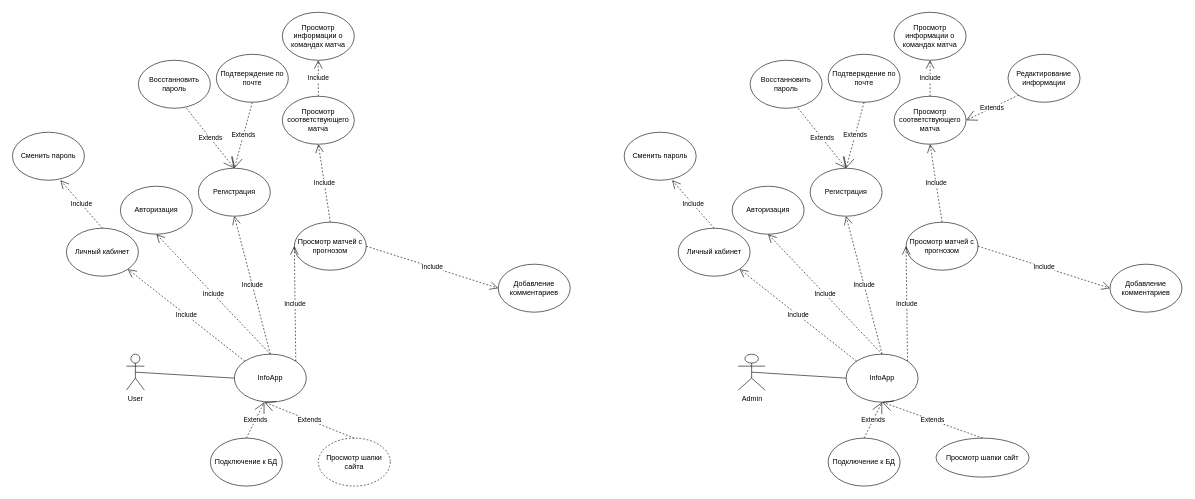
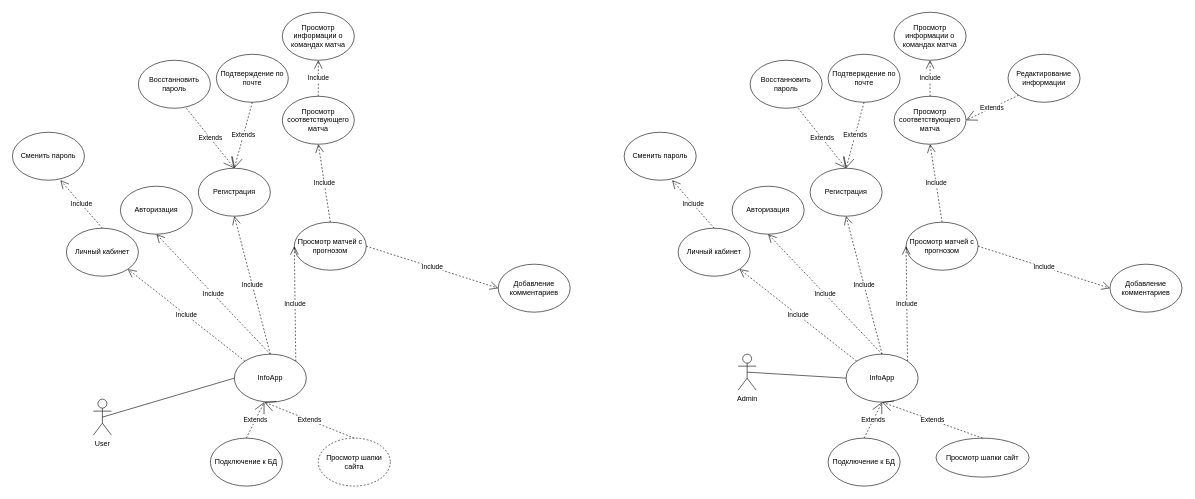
  <mxCell id="0" />
  <mxCell id="1" parent="0" />
- <mxCell id="2" value="User&lt;br&gt;" style="shape=umlActor;verticalLabelPosition=bottom;verticalAlign=top;html=1;outlineConnect=0;" vertex="1" parent="1"><mxGeometry x="210" y="590" width="30" height="60" as="geometry" /></mxCell>
+ <mxCell id="2" value="User&lt;br&gt;" style="shape=umlActor;verticalLabelPosition=bottom;verticalAlign=top;html=1;outlineConnect=0;" vertex="1" parent="1"><mxGeometry x="155" y="665" width="30" height="60" as="geometry" /></mxCell>
  <mxCell id="3" value="InfoApp" style="ellipse;whiteSpace=wrap;html=1;" vertex="1" parent="1"><mxGeometry x="390" y="590" width="120" height="80" as="geometry" /></mxCell>
  <mxCell id="4" value="" style="endArrow=none;html=1;entryX=0;entryY=0.5;entryDx=0;entryDy=0;exitX=0.5;exitY=0.5;exitDx=0;exitDy=0;exitPerimeter=0;" edge="1" parent="1" source="2" target="3"><mxGeometry width="50" height="50" relative="1" as="geometry"><mxPoint x="290" y="680" as="sourcePoint" /><mxPoint x="340" y="630" as="targetPoint" /></mxGeometry></mxCell>
  <mxCell id="5" value="Include" style="endArrow=open;endSize=12;dashed=1;html=1;exitX=0.5;exitY=0;exitDx=0;exitDy=0;entryX=0.5;entryY=1;entryDx=0;entryDy=0;" edge="1" parent="1" source="3" target="6"><mxGeometry width="160" relative="1" as="geometry"><mxPoint x="440" y="540" as="sourcePoint" /><mxPoint x="350" y="500" as="targetPoint" /></mxGeometry></mxCell>
  <mxCell id="6" value="Авторизация&lt;br&gt;" style="ellipse;whiteSpace=wrap;html=1;" vertex="1" parent="1"><mxGeometry x="200" y="310" width="120" height="80" as="geometry" /></mxCell>
  <mxCell id="7" value="Регистрация" style="ellipse;whiteSpace=wrap;html=1;" vertex="1" parent="1"><mxGeometry x="330" y="280" width="120" height="80" as="geometry" /></mxCell>
  <mxCell id="8" value="Include" style="endArrow=open;endSize=12;dashed=1;html=1;exitX=0.5;exitY=0;exitDx=0;exitDy=0;entryX=0.5;entryY=1;entryDx=0;entryDy=0;" edge="1" parent="1" source="3" target="7"><mxGeometry width="160" relative="1" as="geometry"><mxPoint x="510" y="570" as="sourcePoint" /><mxPoint x="670" y="570" as="targetPoint" /></mxGeometry></mxCell>
  <mxCell id="9" value="Просмотр соответствующего матча" style="ellipse;whiteSpace=wrap;html=1;" vertex="1" parent="1"><mxGeometry x="470" y="160" width="120" height="80" as="geometry" /></mxCell>
  <mxCell id="10" value="Подтверждение по почте" style="ellipse;whiteSpace=wrap;html=1;" vertex="1" parent="1"><mxGeometry x="360" y="90" width="120" height="80" as="geometry" /></mxCell>
  <mxCell id="11" value="Extends" style="endArrow=open;endSize=16;endFill=0;html=1;entryX=0.5;entryY=0;entryDx=0;entryDy=0;exitX=0.5;exitY=1;exitDx=0;exitDy=0;dashed=1;" edge="1" parent="1" source="10" target="7"><mxGeometry width="160" relative="1" as="geometry"><mxPoint x="252" y="198" as="sourcePoint" /><mxPoint x="690" y="280" as="targetPoint" /></mxGeometry></mxCell>
  <mxCell id="12" value="Просмотр матчей с прогнозом" style="ellipse;whiteSpace=wrap;html=1;" vertex="1" parent="1"><mxGeometry x="490" y="370" width="120" height="80" as="geometry" /></mxCell>
  <mxCell id="13" value="Include" style="endArrow=open;endSize=12;dashed=1;html=1;exitX=1;exitY=0;exitDx=0;exitDy=0;entryX=0;entryY=0.5;entryDx=0;entryDy=0;" edge="1" parent="1" source="3" target="12"><mxGeometry width="160" relative="1" as="geometry"><mxPoint x="460" y="600" as="sourcePoint" /><mxPoint x="527.574" y="478.284" as="targetPoint" /></mxGeometry></mxCell>
  <mxCell id="14" value="Include" style="endArrow=open;endSize=12;dashed=1;html=1;exitX=0.5;exitY=0;exitDx=0;exitDy=0;entryX=0.5;entryY=1;entryDx=0;entryDy=0;" edge="1" parent="1" source="12" target="9"><mxGeometry width="160" relative="1" as="geometry"><mxPoint x="502.426" y="611.716" as="sourcePoint" /><mxPoint x="650" y="490" as="targetPoint" /></mxGeometry></mxCell>
  <mxCell id="15" value="Include" style="endArrow=open;endSize=12;dashed=1;html=1;exitX=1;exitY=0.5;exitDx=0;exitDy=0;" edge="1" parent="1" source="12"><mxGeometry width="160" relative="1" as="geometry"><mxPoint x="752.426" y="461.716" as="sourcePoint" /><mxPoint x="830" y="480" as="targetPoint" /></mxGeometry></mxCell>
  <mxCell id="16" value="Добавление комментариев" style="ellipse;whiteSpace=wrap;html=1;" vertex="1" parent="1"><mxGeometry x="830" y="440" width="120" height="80" as="geometry" /></mxCell>
  <mxCell id="17" value="Просмотр информации о командах матча" style="ellipse;whiteSpace=wrap;html=1;" vertex="1" parent="1"><mxGeometry x="470" y="20" width="120" height="80" as="geometry" /></mxCell>
  <mxCell id="18" value="Include" style="endArrow=open;endSize=12;dashed=1;html=1;exitX=0.5;exitY=0;exitDx=0;exitDy=0;entryX=0.5;entryY=1;entryDx=0;entryDy=0;" edge="1" parent="1" source="9" target="17"><mxGeometry width="160" relative="1" as="geometry"><mxPoint x="560" y="380" as="sourcePoint" /><mxPoint x="540" y="250" as="targetPoint" /></mxGeometry></mxCell>
  <mxCell id="19" value="Личный кабинет" style="ellipse;whiteSpace=wrap;html=1;" vertex="1" parent="1"><mxGeometry y="380" width="120" height="80" as="geometry" x="110" /></mxCell>
  <mxCell id="20" value="Include" style="endArrow=open;endSize=12;dashed=1;html=1;exitX=0;exitY=0;exitDx=0;exitDy=0;entryX=1;entryY=1;entryDx=0;entryDy=0;" edge="1" parent="1" source="3" target="19"><mxGeometry width="160" relative="1" as="geometry"><mxPoint x="460" y="600" as="sourcePoint" /><mxPoint x="270" y="400" as="targetPoint" /></mxGeometry></mxCell>
  <mxCell id="21" value="Include" style="endArrow=open;endSize=12;dashed=1;html=1;exitX=0.5;exitY=0;exitDx=0;exitDy=0;" edge="1" parent="1" source="19"><mxGeometry width="160" relative="1" as="geometry"><mxPoint x="417.574" y="611.716" as="sourcePoint" /><mxPoint x="100" y="300" as="targetPoint" /></mxGeometry></mxCell>
  <mxCell id="22" value="Сменить пароль" style="ellipse;whiteSpace=wrap;html=1;" vertex="1" parent="1"><mxGeometry x="20" y="220" width="120" height="80" as="geometry" /></mxCell>
  <mxCell id="23" value="Extends" style="endArrow=open;endSize=16;endFill=0;html=1;entryX=0.5;entryY=0;entryDx=0;entryDy=0;dashed=1;" edge="1" parent="1" target="7"><mxGeometry width="160" relative="1" as="geometry"><mxPoint x="310" y="180" as="sourcePoint" /><mxPoint x="400" as="targetPoint" y="290" /></mxGeometry></mxCell>
  <mxCell id="24" value="Восстанновить пароль" style="ellipse;whiteSpace=wrap;html=1;" vertex="1" parent="1"><mxGeometry x="230" y="100" width="120" height="80" as="geometry" /></mxCell>
- <mxCell id="25" value="Admin" style="shape=umlActor;verticalLabelPosition=bottom;verticalAlign=top;html=1;outlineConnect=0;" vertex="1" parent="1"><mxGeometry x="1230" y="590" width="45" height="60" as="geometry" /></mxCell>
+ <mxCell id="25" value="Admin" style="shape=umlActor;verticalLabelPosition=bottom;verticalAlign=top;html=1;outlineConnect=0;" vertex="1" parent="1"><mxGeometry x="1230" y="590" width="30" height="60" as="geometry" /></mxCell>
  <mxCell id="26" value="InfoApp" style="ellipse;whiteSpace=wrap;html=1;" vertex="1" parent="1"><mxGeometry x="1410" y="590" width="120" height="80" as="geometry" /></mxCell>
  <mxCell id="27" value="" style="endArrow=none;html=1;entryX=0;entryY=0.5;entryDx=0;entryDy=0;exitX=0.5;exitY=0.5;exitDx=0;exitDy=0;exitPerimeter=0;" edge="1" parent="1" source="25" target="26"><mxGeometry width="50" height="50" relative="1" as="geometry"><mxPoint x="1310" y="680" as="sourcePoint" /><mxPoint x="1360" y="630" as="targetPoint" /></mxGeometry></mxCell>
  <mxCell id="28" value="Include" style="endArrow=open;endSize=12;dashed=1;html=1;exitX=0.5;exitY=0;exitDx=0;exitDy=0;entryX=0.5;entryY=1;entryDx=0;entryDy=0;" edge="1" parent="1" source="26" target="29"><mxGeometry width="160" relative="1" as="geometry"><mxPoint x="1460" y="540" as="sourcePoint" /><mxPoint x="1370" y="500" as="targetPoint" /></mxGeometry></mxCell>
  <mxCell id="29" value="Авторизация&lt;br&gt;" style="ellipse;whiteSpace=wrap;html=1;" vertex="1" parent="1"><mxGeometry x="1220" y="310" width="120" height="80" as="geometry" /></mxCell>
  <mxCell id="30" value="Регистрация" style="ellipse;whiteSpace=wrap;html=1;" vertex="1" parent="1"><mxGeometry x="1350" y="280" width="120" height="80" as="geometry" /></mxCell>
  <mxCell id="31" value="Include" style="endArrow=open;endSize=12;dashed=1;html=1;exitX=0.5;exitY=0;exitDx=0;exitDy=0;entryX=0.5;entryY=1;entryDx=0;entryDy=0;" edge="1" parent="1" source="26" target="30"><mxGeometry width="160" relative="1" as="geometry"><mxPoint x="1530" y="570" as="sourcePoint" /><mxPoint x="1690" y="570" as="targetPoint" /></mxGeometry></mxCell>
  <mxCell id="32" value="Просмотр соответствующего матча" style="ellipse;whiteSpace=wrap;html=1;" vertex="1" parent="1"><mxGeometry x="1490" y="160" width="120" height="80" as="geometry" /></mxCell>
  <mxCell id="33" value="Подтверждение по почте" style="ellipse;whiteSpace=wrap;html=1;" vertex="1" parent="1"><mxGeometry x="1380" y="90" width="120" height="80" as="geometry" /></mxCell>
  <mxCell id="34" value="Extends" style="endArrow=open;endSize=16;endFill=0;html=1;entryX=0.5;entryY=0;entryDx=0;entryDy=0;exitX=0.5;exitY=1;exitDx=0;exitDy=0;dashed=1;" edge="1" parent="1" source="33" target="30"><mxGeometry width="160" relative="1" as="geometry"><mxPoint x="1272" y="198" as="sourcePoint" /><mxPoint x="1710" y="280" as="targetPoint" /></mxGeometry></mxCell>
  <mxCell id="35" value="Просмотр матчей с прогнозом" style="ellipse;whiteSpace=wrap;html=1;" vertex="1" parent="1"><mxGeometry x="1510" y="370" width="120" height="80" as="geometry" /></mxCell>
  <mxCell id="36" value="Include" style="endArrow=open;endSize=12;dashed=1;html=1;exitX=1;exitY=0;exitDx=0;exitDy=0;entryX=0;entryY=0.5;entryDx=0;entryDy=0;" edge="1" parent="1" source="26" target="35"><mxGeometry width="160" relative="1" as="geometry"><mxPoint x="1480" y="600" as="sourcePoint" /><mxPoint x="1547.574" y="478.284" as="targetPoint" /></mxGeometry></mxCell>
  <mxCell id="37" value="Include" style="endArrow=open;endSize=12;dashed=1;html=1;exitX=0.5;exitY=0;exitDx=0;exitDy=0;entryX=0.5;entryY=1;entryDx=0;entryDy=0;" edge="1" parent="1" source="35" target="32"><mxGeometry width="160" relative="1" as="geometry"><mxPoint x="1522.426" y="611.716" as="sourcePoint" /><mxPoint x="1670" y="490" as="targetPoint" /></mxGeometry></mxCell>
  <mxCell id="38" value="Include" style="endArrow=open;endSize=12;dashed=1;html=1;exitX=1;exitY=0.5;exitDx=0;exitDy=0;" edge="1" parent="1" source="35"><mxGeometry width="160" relative="1" as="geometry"><mxPoint x="1772.426" y="461.716" as="sourcePoint" /><mxPoint x="1850" y="480" as="targetPoint" /></mxGeometry></mxCell>
  <mxCell id="39" value="Добавление комментариев" style="ellipse;whiteSpace=wrap;html=1;" vertex="1" parent="1"><mxGeometry x="1850" y="440" width="120" height="80" as="geometry" /></mxCell>
  <mxCell id="40" value="Просмотр информации о командах матча" style="ellipse;whiteSpace=wrap;html=1;" vertex="1" parent="1"><mxGeometry x="1490" y="20" width="120" height="80" as="geometry" /></mxCell>
  <mxCell id="41" value="Include" style="endArrow=open;endSize=12;dashed=1;html=1;exitX=0.5;exitY=0;exitDx=0;exitDy=0;entryX=0.5;entryY=1;entryDx=0;entryDy=0;" edge="1" parent="1" source="32" target="40"><mxGeometry width="160" relative="1" as="geometry"><mxPoint x="1580" y="380" as="sourcePoint" /><mxPoint x="1560" y="250" as="targetPoint" /></mxGeometry></mxCell>
  <mxCell id="42" value="Личный кабинет" style="ellipse;whiteSpace=wrap;html=1;" vertex="1" parent="1"><mxGeometry x="1130" y="380" width="120" height="80" as="geometry" /></mxCell>
  <mxCell id="43" value="Include" style="endArrow=open;endSize=12;dashed=1;html=1;exitX=0;exitY=0;exitDx=0;exitDy=0;entryX=1;entryY=1;entryDx=0;entryDy=0;" edge="1" parent="1" source="26" target="42"><mxGeometry width="160" relative="1" as="geometry"><mxPoint x="1480" y="600" as="sourcePoint" /><mxPoint x="1290" y="400" as="targetPoint" /></mxGeometry></mxCell>
  <mxCell id="44" value="Include" style="endArrow=open;endSize=12;dashed=1;html=1;exitX=0.5;exitY=0;exitDx=0;exitDy=0;" edge="1" parent="1" source="42"><mxGeometry width="160" relative="1" as="geometry"><mxPoint x="1437.574" y="611.716" as="sourcePoint" /><mxPoint x="1120" y="300" as="targetPoint" /></mxGeometry></mxCell>
  <mxCell id="45" value="Сменить пароль" style="ellipse;whiteSpace=wrap;html=1;" vertex="1" parent="1"><mxGeometry x="1040" y="220" width="120" height="80" as="geometry" /></mxCell>
  <mxCell id="46" value="Extends" style="endArrow=open;endSize=16;endFill=0;html=1;entryX=0.5;entryY=0;entryDx=0;entryDy=0;dashed=1;" edge="1" parent="1" target="30"><mxGeometry width="160" relative="1" as="geometry"><mxPoint x="1330" y="180" as="sourcePoint" /><mxPoint x="1420" as="targetPoint" y="290" /></mxGeometry></mxCell>
  <mxCell id="47" value="Восстанновить пароль" style="ellipse;whiteSpace=wrap;html=1;" vertex="1" parent="1"><mxGeometry x="1250" y="100" width="120" height="80" as="geometry" /></mxCell>
  <mxCell id="48" value="Редактирование информации" style="ellipse;whiteSpace=wrap;html=1;" vertex="1" parent="1"><mxGeometry x="1680" y="90" width="120" height="80" as="geometry" /></mxCell>
  <mxCell id="49" value="Extends" style="endArrow=open;endSize=16;endFill=0;html=1;entryX=1;entryY=0.5;entryDx=0;entryDy=0;exitX=0;exitY=1;exitDx=0;exitDy=0;dashed=1;" edge="1" parent="1" source="48" target="32"><mxGeometry width="160" relative="1" as="geometry"><mxPoint x="1680" y="190" as="sourcePoint" /><mxPoint x="1650" y="300" as="targetPoint" /></mxGeometry></mxCell>
  <mxCell id="50" value="Подключение к БД" style="ellipse;whiteSpace=wrap;html=1;" vertex="1" parent="1"><mxGeometry x="1380" y="730" width="120" height="80" as="geometry" /></mxCell>
  <mxCell id="51" value="Extends" style="endArrow=open;endSize=16;endFill=0;html=1;entryX=0.5;entryY=1;entryDx=0;entryDy=0;exitX=0.5;exitY=0;exitDx=0;exitDy=0;dashed=1;" edge="1" parent="1" source="50" target="26"><mxGeometry width="160" relative="1" as="geometry"><mxPoint x="1707.574" y="168.284" as="sourcePoint" /><mxPoint x="1620" y="210" as="targetPoint" /></mxGeometry></mxCell>
  <mxCell id="52" value="Просмотр шапки сайт" style="ellipse;whiteSpace=wrap;html=1;" vertex="1" parent="1"><mxGeometry x="1560" y="730" width="155" height="65" as="geometry" /></mxCell>
  <mxCell id="53" value="Extends" style="endArrow=open;endSize=16;endFill=0;html=1;entryX=0.5;entryY=1;entryDx=0;entryDy=0;exitX=0.5;exitY=0;exitDx=0;exitDy=0;dashed=1;" edge="1" parent="1" source="52" target="26"><mxGeometry width="160" relative="1" as="geometry"><mxPoint x="1450" y="740" as="sourcePoint" /><mxPoint x="1480" y="680" as="targetPoint" /></mxGeometry></mxCell>
  <mxCell id="54" value="Подключение к БД" style="ellipse;whiteSpace=wrap;html=1;" vertex="1" parent="1"><mxGeometry x="350" y="730" width="120" height="80" as="geometry" /></mxCell>
  <mxCell id="55" value="Extends" style="endArrow=open;endSize=16;endFill=0;html=1;entryX=0.5;entryY=1;entryDx=0;entryDy=0;exitX=0.5;exitY=0;exitDx=0;exitDy=0;dashed=1;" edge="1" parent="1" source="54"><mxGeometry width="160" relative="1" as="geometry"><mxPoint x="677.574" y="168.284" as="sourcePoint" /><mxPoint x="440" y="670" as="targetPoint" /></mxGeometry></mxCell>
  <mxCell id="56" value="Просмотр шапки сайта" style="ellipse;whiteSpace=wrap;html=1;dashed=1;" vertex="1" parent="1"><mxGeometry x="530" y="730" width="120" height="80" as="geometry" /></mxCell>
  <mxCell id="57" value="Extends" style="endArrow=open;endSize=16;endFill=0;html=1;entryX=0.5;entryY=1;entryDx=0;entryDy=0;exitX=0.5;exitY=0;exitDx=0;exitDy=0;dashed=1;" edge="1" parent="1" source="56"><mxGeometry width="160" relative="1" as="geometry"><mxPoint x="420" y="740" as="sourcePoint" /><mxPoint x="440" y="670" as="targetPoint" /></mxGeometry></mxCell>
